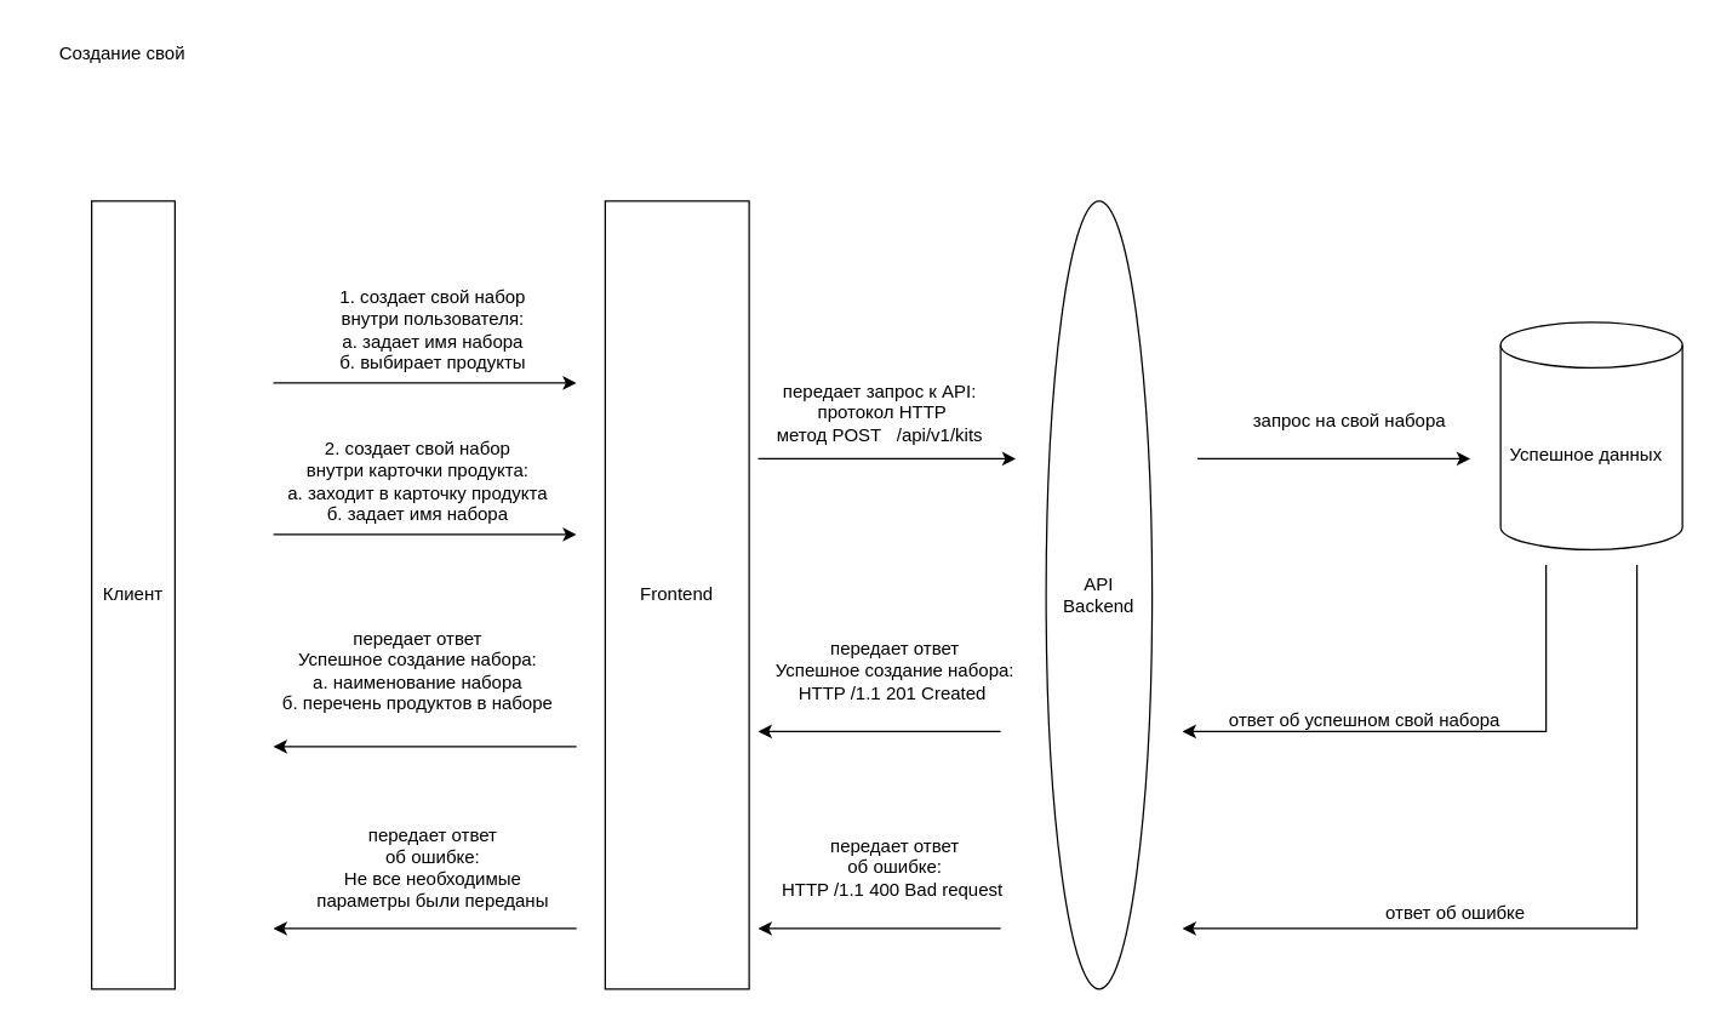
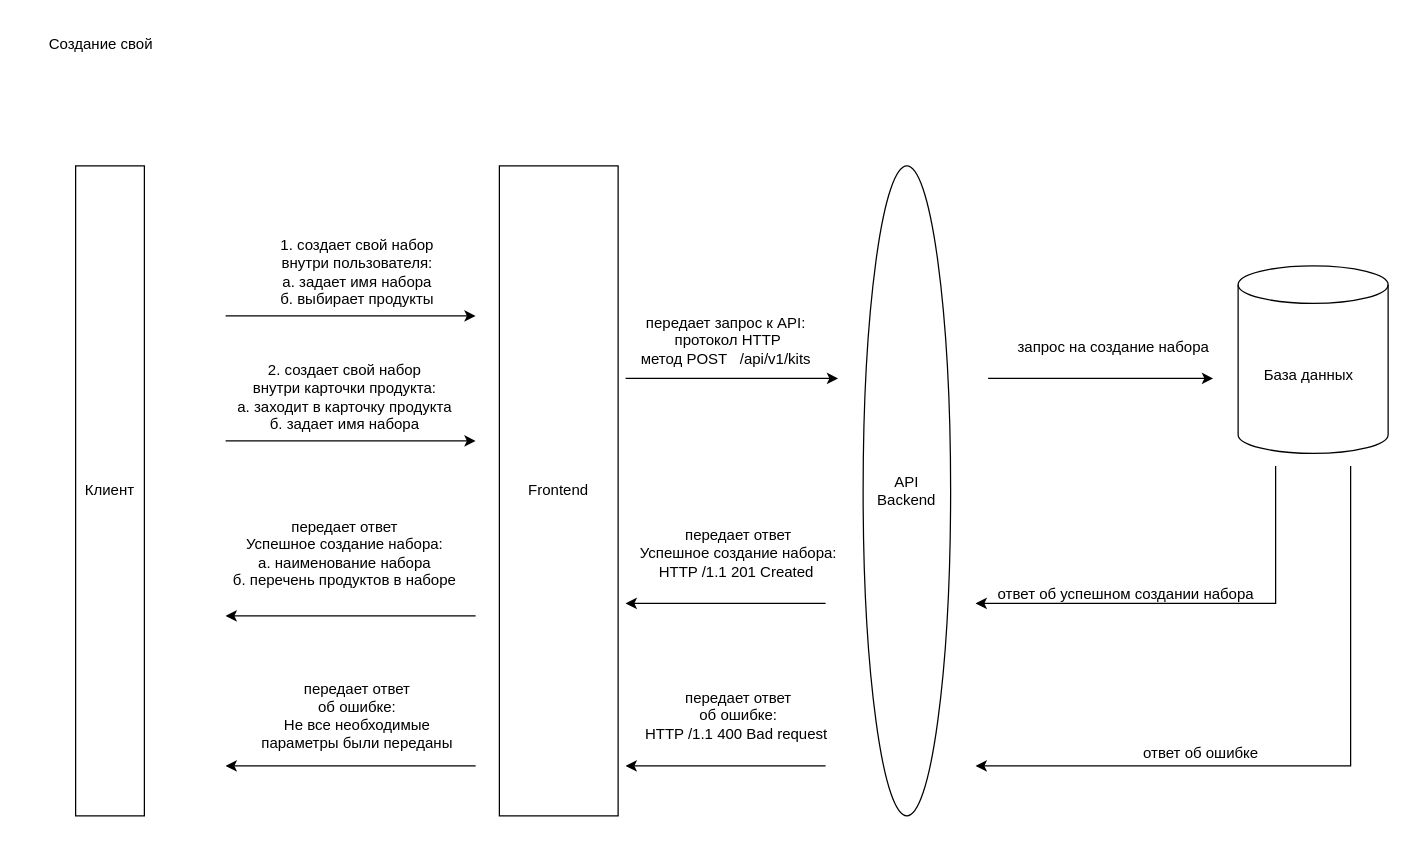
  <mxCell id="0" />
  <mxCell id="1" parent="0" />
  <mxCell id="2" value="Frontend" style="whiteSpace=wrap;html=1;" vertex="1" parent="1"><mxGeometry x="399" y="132" width="95" height="520" as="geometry" /></mxCell>
  <mxCell id="3" value="API &lt;br&gt;Backend" style="ellipse;whiteSpace=wrap;html=1;" vertex="1" parent="1"><mxGeometry x="690" y="132" width="70" height="520" as="geometry" /></mxCell>
  <mxCell id="4" value="Создание свой" style="text;html=1;align=center;verticalAlign=middle;resizable=0;points=[];autosize=1;strokeColor=none;fillColor=none;" vertex="1" parent="1"><mxGeometry y="20" width="120" height="30" as="geometry" x="20" /></mxCell>
- <mxCell id="5" value="Успешное данных&amp;nbsp;&amp;nbsp;" style="shape=cylinder3;whiteSpace=wrap;html=1;boundedLbl=1;backgroundOutline=1;size=15;" vertex="1" parent="1"><mxGeometry x="990" y="212" width="120" height="150" as="geometry" /></mxCell>
+ <mxCell id="5" value="База данных&amp;nbsp;&amp;nbsp;" style="shape=cylinder3;whiteSpace=wrap;html=1;boundedLbl=1;backgroundOutline=1;size=15;" vertex="1" parent="1"><mxGeometry x="990" y="212" width="120" height="150" as="geometry" /></mxCell>
  <mxCell id="6" value="Клиент" style="rounded=0;whiteSpace=wrap;html=1;" vertex="1" parent="1"><mxGeometry x="60" y="132" width="55" height="520" as="geometry" /></mxCell>
  <mxCell id="7" value="" style="endArrow=classic;html=1;rounded=0;" edge="1" parent="1"><mxGeometry width="50" height="50" relative="1" as="geometry"><mxPoint x="180" y="252" as="sourcePoint" /><mxPoint x="380" y="252" as="targetPoint" /></mxGeometry></mxCell>
  <mxCell id="8" value="1. создает свой набор &lt;br&gt;внутри пользователя:&lt;br&gt;а. задает имя набора&lt;br&gt;б. выбирает продукты" style="text;html=1;align=center;verticalAlign=middle;resizable=0;points=[];autosize=1;strokeColor=none;fillColor=none;" vertex="1" parent="1"><mxGeometry x="210" y="182" width="150" height="70" as="geometry" /></mxCell>
  <mxCell id="9" value="" style="endArrow=classic;html=1;rounded=0;" edge="1" parent="1"><mxGeometry width="50" height="50" relative="1" as="geometry"><mxPoint x="500" y="302" as="sourcePoint" /><mxPoint x="670" y="302" as="targetPoint" /></mxGeometry></mxCell>
  <mxCell id="10" value="передает запрос к API:&lt;br&gt;&amp;nbsp;протокол HTTP&lt;br&gt;метод POST&amp;nbsp; &amp;nbsp;/api/v1/kits" style="text;html=1;align=center;verticalAlign=middle;resizable=0;points=[];autosize=1;strokeColor=none;fillColor=none;" vertex="1" parent="1"><mxGeometry x="500" y="242" width="160" height="60" as="geometry" /></mxCell>
  <mxCell id="11" value="" style="endArrow=classic;html=1;rounded=0;" edge="1" parent="1"><mxGeometry width="50" height="50" relative="1" as="geometry"><mxPoint x="790" y="302" as="sourcePoint" /><mxPoint x="970" y="302" as="targetPoint" /></mxGeometry></mxCell>
  <mxCell id="12" value="2. создает свой набор &lt;br&gt;внутри карточки продукта:&lt;br&gt;а. заходит в карточку продукта&lt;br&gt;б. задает имя набора" style="text;html=1;align=center;verticalAlign=middle;resizable=0;points=[];autosize=1;strokeColor=none;fillColor=none;" vertex="1" parent="1"><mxGeometry x="180" y="282" width="190" height="70" as="geometry" /></mxCell>
  <mxCell id="13" value="" style="endArrow=classic;html=1;rounded=0;" edge="1" parent="1"><mxGeometry width="50" height="50" relative="1" as="geometry"><mxPoint x="180" y="352" as="sourcePoint" /><mxPoint x="380" y="352" as="targetPoint" /></mxGeometry></mxCell>
  <mxCell id="14" value="" style="endArrow=classic;html=1;rounded=0;" edge="1" parent="1"><mxGeometry width="50" height="50" relative="1" as="geometry"><mxPoint x="660" y="482" as="sourcePoint" /><mxPoint x="500" y="482" as="targetPoint" /></mxGeometry></mxCell>
  <mxCell id="15" value="передает ответ &lt;br&gt;Успешное создание набора:&lt;br&gt;HTTP /1.1 201 Created&amp;nbsp;" style="text;html=1;align=center;verticalAlign=middle;resizable=0;points=[];autosize=1;strokeColor=none;fillColor=none;" vertex="1" parent="1"><mxGeometry x="500" y="412" width="180" height="60" as="geometry" /></mxCell>
  <mxCell id="16" value="" style="endArrow=classic;html=1;rounded=0;" edge="1" parent="1"><mxGeometry width="50" height="50" relative="1" as="geometry"><mxPoint x="660" y="612" as="sourcePoint" /><mxPoint x="500" y="612" as="targetPoint" /></mxGeometry></mxCell>
  <mxCell id="17" value="передает ответ &lt;br&gt;об ошибке:&lt;br&gt;HTTP /1.1 400 Bad request&amp;nbsp;" style="text;html=1;align=center;verticalAlign=middle;resizable=0;points=[];autosize=1;strokeColor=none;fillColor=none;" vertex="1" parent="1"><mxGeometry x="505" y="542" width="170" height="60" as="geometry" /></mxCell>
  <mxCell id="18" value="передает ответ &lt;br&gt;Успешное создание набора:&lt;br&gt;а. наименование набора&lt;br&gt;б. перечень продуктов в наборе" style="text;html=1;align=center;verticalAlign=middle;resizable=0;points=[];autosize=1;strokeColor=none;fillColor=none;" vertex="1" parent="1"><mxGeometry x="175" y="407" width="200" height="70" as="geometry" /></mxCell>
  <mxCell id="19" value="" style="endArrow=classic;html=1;rounded=0;" edge="1" parent="1"><mxGeometry width="50" height="50" relative="1" as="geometry"><mxPoint x="380" y="492" as="sourcePoint" /><mxPoint x="180" y="492" as="targetPoint" /></mxGeometry></mxCell>
  <mxCell id="20" value="передает ответ &lt;br&gt;об ошибке:&lt;br&gt;Не все необходимые &lt;br&gt;параметры были переданы" style="text;html=1;align=center;verticalAlign=middle;resizable=0;points=[];autosize=1;strokeColor=none;fillColor=none;" vertex="1" parent="1"><mxGeometry x="195" y="537" width="180" height="70" as="geometry" /></mxCell>
  <mxCell id="21" value="" style="endArrow=classic;html=1;rounded=0;" edge="1" parent="1"><mxGeometry width="50" height="50" relative="1" as="geometry"><mxPoint x="380" y="612" as="sourcePoint" /><mxPoint x="180" y="612" as="targetPoint" /></mxGeometry></mxCell>
  <mxCell id="22" value="" style="endArrow=classic;html=1;rounded=0;" edge="1" parent="1"><mxGeometry width="50" height="50" relative="1" as="geometry"><mxPoint x="1020" y="372" as="sourcePoint" /><mxPoint x="780" y="482" as="targetPoint" /><Array as="points"><mxPoint x="1020" y="482" /></Array></mxGeometry></mxCell>
- <mxCell id="23" value="запрос на свой набора" style="text;html=1;align=center;verticalAlign=middle;resizable=0;points=[];autosize=1;strokeColor=none;fillColor=none;" vertex="1" parent="1"><mxGeometry x="800" y="262" width="180" height="30" as="geometry" /></mxCell>
- <mxCell id="24" value="ответ об успешном свой набора" style="text;html=1;align=center;verticalAlign=middle;resizable=0;points=[];autosize=1;strokeColor=none;fillColor=none;" vertex="1" parent="1"><mxGeometry x="785" y="460" width="230" height="30" as="geometry" /></mxCell>
+ <mxCell id="23" value="запрос на создание набора" style="text;html=1;align=center;verticalAlign=middle;resizable=0;points=[];autosize=1;strokeColor=none;fillColor=none;" vertex="1" parent="1"><mxGeometry x="800" y="262" width="180" height="30" as="geometry" /></mxCell>
+ <mxCell id="24" value="ответ об успешном создании набора" style="text;html=1;align=center;verticalAlign=middle;resizable=0;points=[];autosize=1;strokeColor=none;fillColor=none;" vertex="1" parent="1"><mxGeometry x="785" y="460" width="230" height="30" as="geometry" /></mxCell>
  <mxCell id="25" value="" style="endArrow=classic;html=1;rounded=0;" edge="1" parent="1"><mxGeometry width="50" height="50" relative="1" as="geometry"><mxPoint x="1080" y="372" as="sourcePoint" /><mxPoint x="780" y="612" as="targetPoint" /><Array as="points"><mxPoint x="1080" y="612" /></Array></mxGeometry></mxCell>
  <mxCell id="26" value="ответ об ошибке" style="text;html=1;align=center;verticalAlign=middle;resizable=0;points=[];autosize=1;strokeColor=none;fillColor=none;" vertex="1" parent="1"><mxGeometry x="900" y="587" width="120" height="30" as="geometry" /></mxCell>
